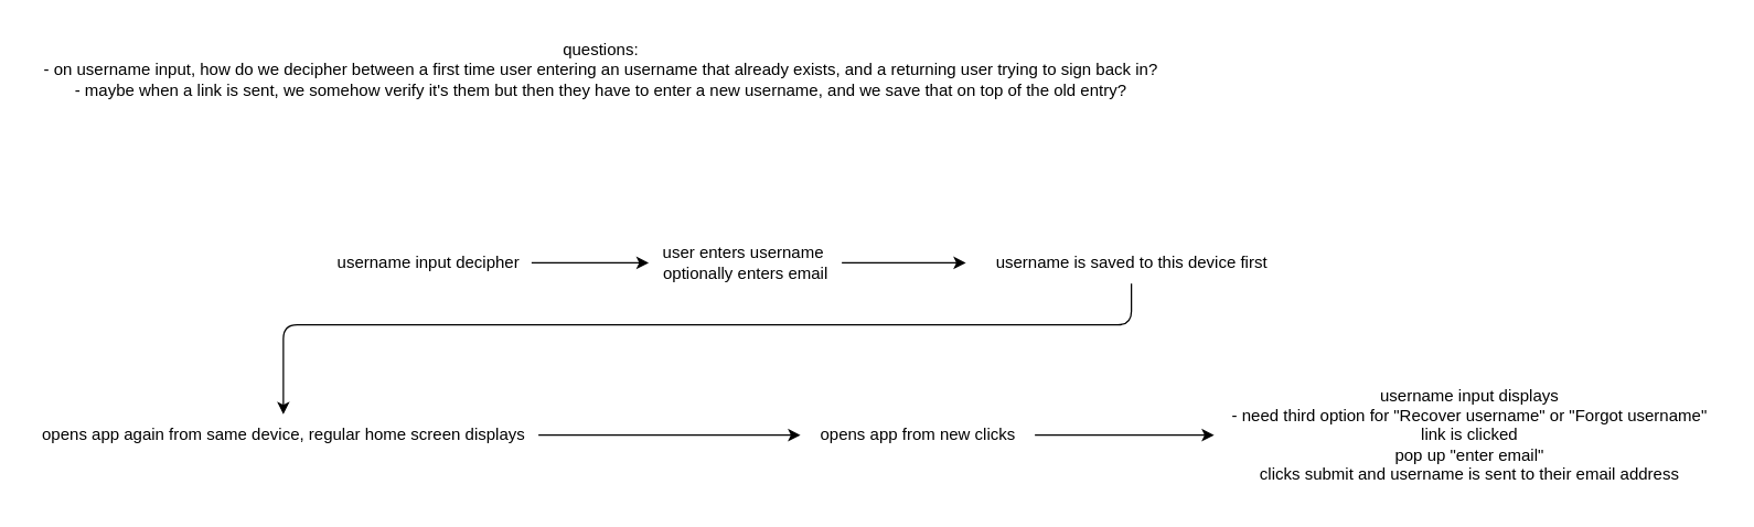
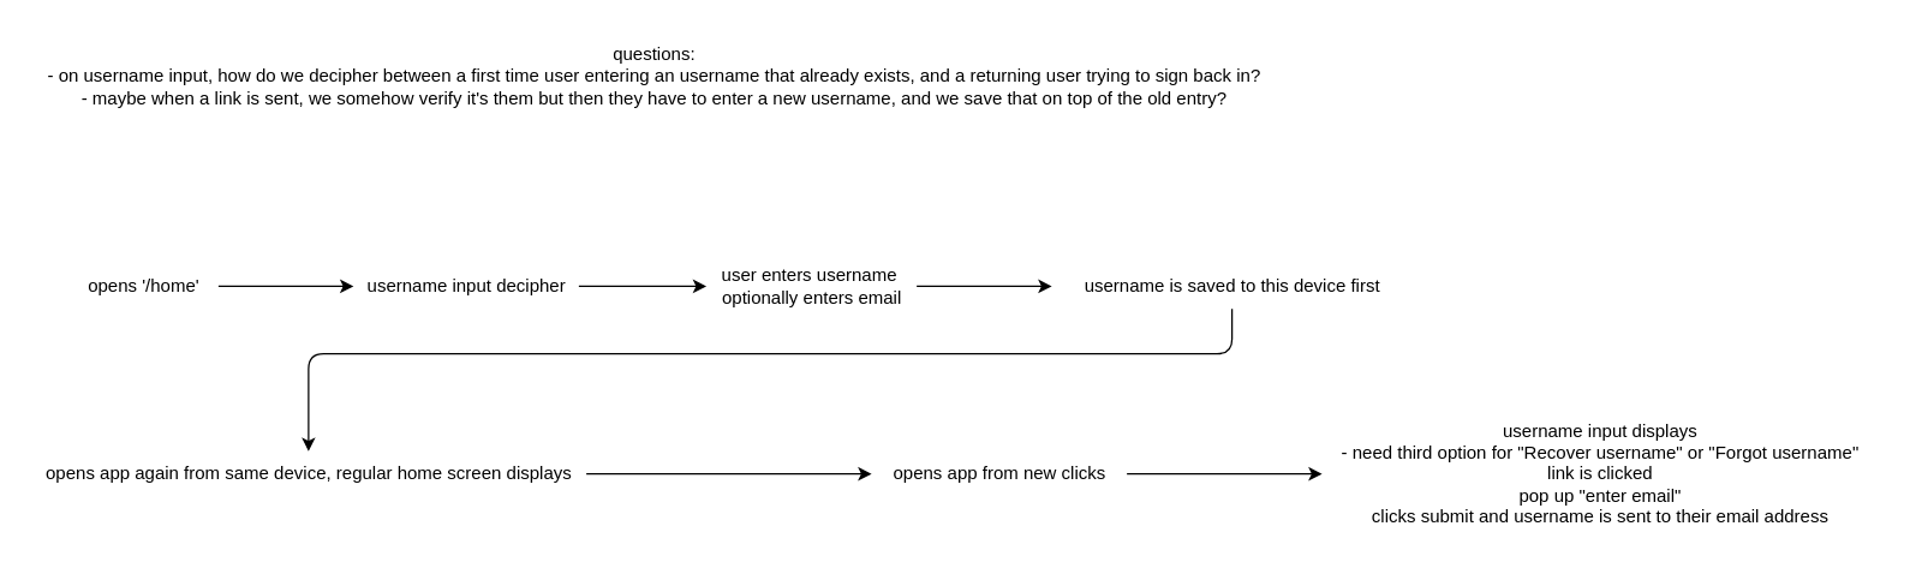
  <mxCell id="0" />
  <mxCell id="1" parent="0" />
  <mxCell id="2" value="questions:&lt;br&gt;- on username input, how do we decipher between a first time user entering an username that already exists, and a returning user trying to sign back in?&lt;br&gt;- maybe when a link is sent, we somehow verify it's them but then they have to enter a new username, and we save that on top of the old entry?" style="text;html=1;align=center;verticalAlign=middle;resizable=0;points=[];autosize=1;strokeColor=none;fillColor=none;" vertex="1" parent="1"><mxGeometry x="20" y="20" width="830" height="60" as="geometry" /></mxCell>
+ <mxCell id="3" value="" style="edgeStyle=none;html=1;" edge="1" parent="1" source="4" target="6"><mxGeometry relative="1" as="geometry" /></mxCell>
+ <mxCell id="4" value="opens '/home'" style="text;html=1;align=center;verticalAlign=middle;resizable=0;points=[];autosize=1;strokeColor=none;fillColor=none;" vertex="1" parent="1"><mxGeometry x="45" y="175" width="100" height="30" as="geometry" /></mxCell>
  <mxCell id="5" value="" style="edgeStyle=none;html=1;" edge="1" parent="1" source="6" target="8"><mxGeometry relative="1" as="geometry" /></mxCell>
  <mxCell id="6" value="username input decipher" style="text;html=1;align=center;verticalAlign=middle;resizable=0;points=[];autosize=1;strokeColor=none;fillColor=none;" vertex="1" parent="1"><mxGeometry x="235" y="175" width="150" height="30" as="geometry" /></mxCell>
  <mxCell id="7" value="" style="edgeStyle=none;html=1;" edge="1" parent="1" source="8" target="10"><mxGeometry relative="1" as="geometry" /></mxCell>
  <mxCell id="8" value="user enters username&amp;nbsp;&lt;br&gt;optionally enters email" style="text;html=1;align=center;verticalAlign=middle;resizable=0;points=[];autosize=1;strokeColor=none;fillColor=none;" vertex="1" parent="1"><mxGeometry x="470" y="170" width="140" height="40" as="geometry" /></mxCell>
  <mxCell id="9" value="" style="edgeStyle=none;html=1;" edge="1" parent="1" source="10" target="12"><mxGeometry relative="1" as="geometry"><Array as="points"><mxPoint x="820" y="235" /><mxPoint x="205" y="235" /></Array></mxGeometry></mxCell>
  <mxCell id="10" value="username is saved to this device first" style="text;html=1;align=center;verticalAlign=middle;resizable=0;points=[];autosize=1;strokeColor=none;fillColor=none;" vertex="1" parent="1"><mxGeometry x="700" y="175" width="240" height="30" as="geometry" /></mxCell>
  <mxCell id="11" value="" style="edgeStyle=none;html=1;" edge="1" parent="1" source="12" target="14"><mxGeometry relative="1" as="geometry" /></mxCell>
  <mxCell id="12" value="opens app again from same device, regular home screen displays" style="text;html=1;align=center;verticalAlign=middle;resizable=0;points=[];autosize=1;strokeColor=none;fillColor=none;labelPosition=center;verticalLabelPosition=middle;" vertex="1" parent="1"><mxGeometry x="20" y="300" width="370" height="30" as="geometry" /></mxCell>
  <mxCell id="13" value="" style="edgeStyle=none;html=1;" edge="1" parent="1" source="14" target="15"><mxGeometry relative="1" as="geometry" /></mxCell>
  <mxCell id="14" value="opens app from new clicks" style="text;html=1;align=center;verticalAlign=middle;resizable=0;points=[];autosize=1;strokeColor=none;fillColor=none;" vertex="1" parent="1"><mxGeometry x="580" y="300" width="170" height="30" as="geometry" /></mxCell>
  <mxCell id="15" value="username input displays&lt;br&gt;- need third option for &quot;Recover username&quot; or &quot;Forgot username&quot;&lt;br&gt;link is clicked&lt;br&gt;pop up &quot;enter email&quot;&lt;br&gt;clicks submit and username is sent to their email address" style="text;html=1;align=center;verticalAlign=middle;resizable=0;points=[];autosize=1;strokeColor=none;fillColor=none;" vertex="1" parent="1"><mxGeometry x="880" y="270" width="370" height="90" as="geometry" /></mxCell>
